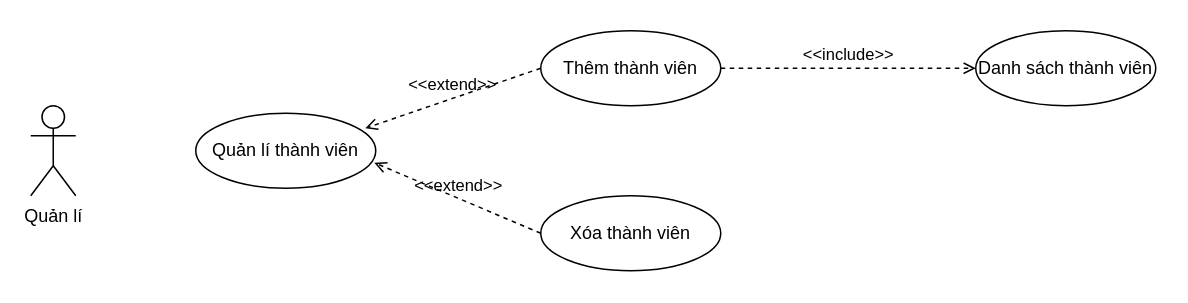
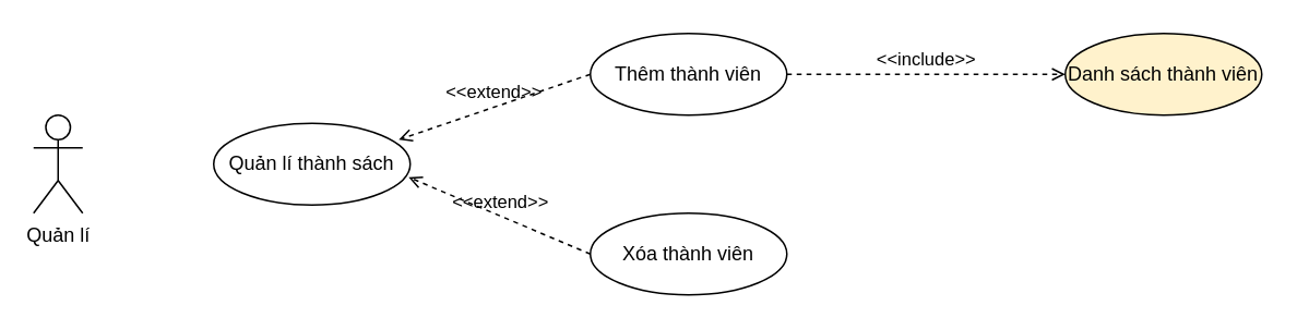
  <mxCell id="0" />
  <mxCell id="1" parent="0" />
  <mxCell id="2" value="Thêm thành viên" style="ellipse;whiteSpace=wrap;html=1;" vertex="1" parent="1"><mxGeometry x="360" y="20" width="120" height="50" as="geometry" /></mxCell>
  <mxCell id="3" value="Xóa thành viên" style="ellipse;whiteSpace=wrap;html=1;" vertex="1" parent="1"><mxGeometry x="360" y="130" width="120" height="50" as="geometry" /></mxCell>
- <mxCell id="4" value="Danh sách thành viên" style="ellipse;whiteSpace=wrap;html=1;" vertex="1" parent="1"><mxGeometry x="650" y="20" width="120" height="50" as="geometry" /></mxCell>
+ <mxCell id="4" value="Danh sách thành viên" style="ellipse;whiteSpace=wrap;html=1;fillColor=#fff2cc;" vertex="1" parent="1"><mxGeometry x="650" y="20" width="120" height="50" as="geometry" /></mxCell>
  <mxCell id="5" value="Quản lí" style="shape=umlActor;verticalLabelPosition=bottom;verticalAlign=top;html=1;outlineConnect=0;" vertex="1" parent="1"><mxGeometry x="20" y="70" width="30" height="60" as="geometry" /></mxCell>
  <mxCell id="6" value="&amp;lt;&amp;lt;include&amp;gt;&amp;gt;" style="html=1;verticalAlign=bottom;labelBackgroundColor=none;endArrow=open;endFill=0;dashed=1;rounded=0;exitX=1;exitY=0.5;exitDx=0;exitDy=0;entryX=0;entryY=0.5;entryDx=0;entryDy=0;" edge="1" parent="1" source="2" target="4"><mxGeometry width="160" relative="1" as="geometry"><mxPoint x="500" y="140" as="sourcePoint" /><mxPoint x="660" y="140" as="targetPoint" /></mxGeometry></mxCell>
- <mxCell id="7" value="Quản lí thành viên" style="ellipse;whiteSpace=wrap;html=1;" vertex="1" parent="1"><mxGeometry x="130" y="75" width="120" height="50" as="geometry" /></mxCell>
+ <mxCell id="7" value="Quản lí thành sách" style="ellipse;whiteSpace=wrap;html=1;" vertex="1" parent="1"><mxGeometry x="130" y="75" width="120" height="50" as="geometry" /></mxCell>
  <mxCell id="8" value="&amp;lt;&amp;lt;extend&amp;gt;&amp;gt;" style="html=1;verticalAlign=bottom;labelBackgroundColor=none;endArrow=open;endFill=0;dashed=1;rounded=0;exitX=0;exitY=0.5;exitDx=0;exitDy=0;entryX=0.942;entryY=0.2;entryDx=0;entryDy=0;entryPerimeter=0;" edge="1" parent="1" source="2" target="7"><mxGeometry width="160" relative="1" as="geometry"><mxPoint x="370" y="-55" as="sourcePoint" /><mxPoint x="232.04" y="86" as="targetPoint" /></mxGeometry></mxCell>
  <mxCell id="9" value="&amp;lt;&amp;lt;extend&amp;gt;&amp;gt;" style="html=1;verticalAlign=bottom;labelBackgroundColor=none;endArrow=open;endFill=0;dashed=1;rounded=0;exitX=0;exitY=0.5;exitDx=0;exitDy=0;entryX=0.992;entryY=0.66;entryDx=0;entryDy=0;entryPerimeter=0;" edge="1" parent="1" source="3" target="7"><mxGeometry width="160" relative="1" as="geometry"><mxPoint x="380" y="-45" as="sourcePoint" /><mxPoint x="242.04" y="96" as="targetPoint" /></mxGeometry></mxCell>
